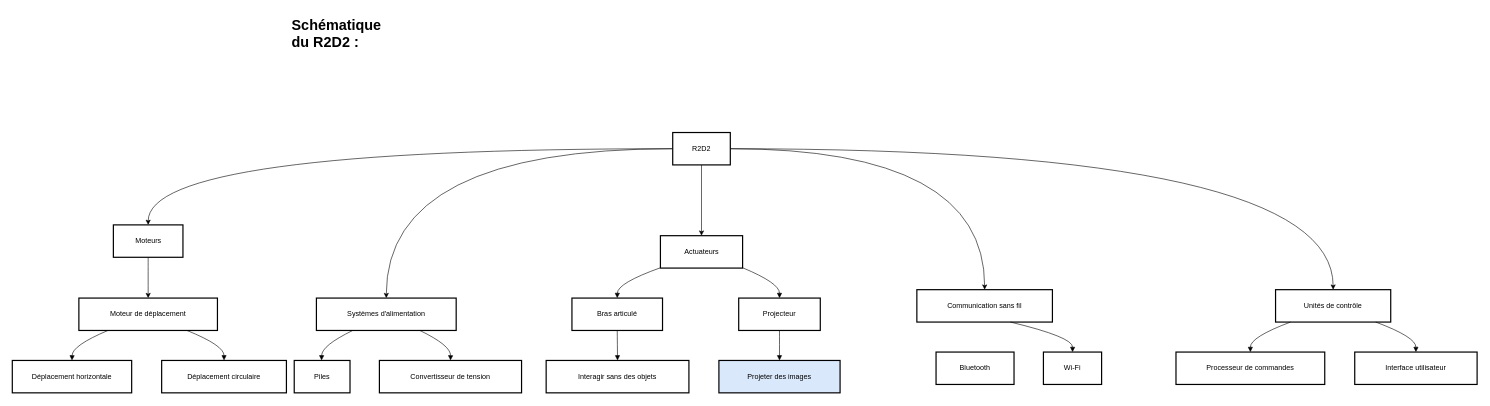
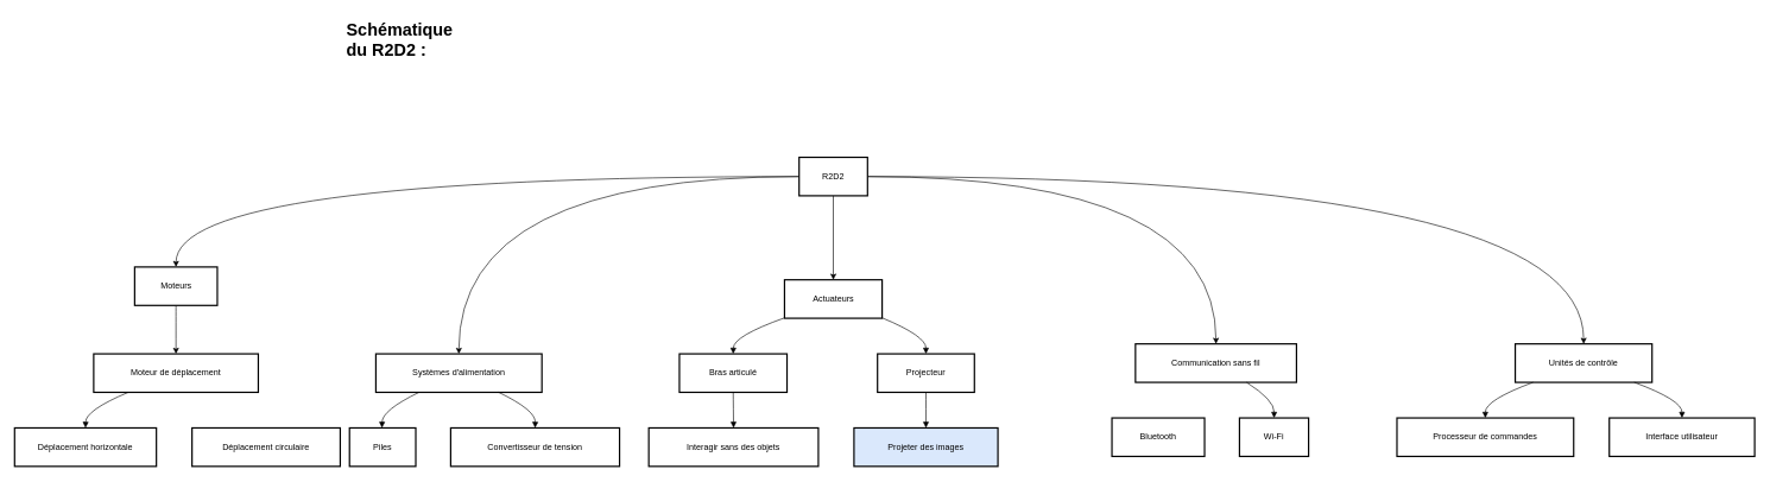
  <mxCell id="0" />
  <mxCell id="1" parent="0" />
  <mxCell id="2" style="edgeStyle=orthogonalEdgeStyle;rounded=0;orthogonalLoop=1;jettySize=auto;html=1;exitX=0.5;exitY=1;exitDx=0;exitDy=0;entryX=0.5;entryY=0;entryDx=0;entryDy=0;" edge="1" parent="1" source="7" target="12"><mxGeometry relative="1" as="geometry" /></mxCell>
  <mxCell id="3" style="edgeStyle=orthogonalEdgeStyle;rounded=0;orthogonalLoop=1;jettySize=auto;html=1;exitX=0;exitY=0.5;exitDx=0;exitDy=0;entryX=0.5;entryY=0;entryDx=0;entryDy=0;curved=1;" edge="1" parent="1" source="7" target="10"><mxGeometry relative="1" as="geometry" /></mxCell>
  <mxCell id="4" style="edgeStyle=orthogonalEdgeStyle;rounded=0;orthogonalLoop=1;jettySize=auto;html=1;exitX=0;exitY=0.5;exitDx=0;exitDy=0;entryX=0.5;entryY=0;entryDx=0;entryDy=0;curved=1;" edge="1" parent="1" source="7" target="11"><mxGeometry relative="1" as="geometry" /></mxCell>
  <mxCell id="5" style="edgeStyle=orthogonalEdgeStyle;rounded=0;orthogonalLoop=1;jettySize=auto;html=1;exitX=1;exitY=0.5;exitDx=0;exitDy=0;entryX=0.5;entryY=0;entryDx=0;entryDy=0;curved=1;" edge="1" parent="1" source="7" target="24"><mxGeometry relative="1" as="geometry" /></mxCell>
  <mxCell id="6" style="edgeStyle=orthogonalEdgeStyle;rounded=0;orthogonalLoop=1;jettySize=auto;html=1;exitX=1;exitY=0.5;exitDx=0;exitDy=0;entryX=0.5;entryY=0;entryDx=0;entryDy=0;curved=1;" edge="1" parent="1" source="7" target="8"><mxGeometry relative="1" as="geometry" /></mxCell>
  <mxCell id="7" value="R2D2" style="whiteSpace=wrap;strokeWidth=2;" parent="1" vertex="1"><mxGeometry x="1121" y="220" width="96" height="54" as="geometry" /></mxCell>
  <mxCell id="8" value="Unités de contrôle" style="whiteSpace=wrap;strokeWidth=2;" parent="1" vertex="1"><mxGeometry x="2126" y="482" width="192" height="54" as="geometry" /></mxCell>
  <mxCell id="9" style="edgeStyle=orthogonalEdgeStyle;rounded=0;orthogonalLoop=1;jettySize=auto;html=1;exitX=0.5;exitY=1;exitDx=0;exitDy=0;entryX=0.5;entryY=0;entryDx=0;entryDy=0;curved=1;" edge="1" parent="1" source="10" target="15"><mxGeometry relative="1" as="geometry" /></mxCell>
  <mxCell id="10" value="Moteurs" style="whiteSpace=wrap;strokeWidth=2;" parent="1" vertex="1"><mxGeometry x="188.5" y="374" width="116" height="54" as="geometry" /></mxCell>
  <mxCell id="11" value="Systèmes d'alimentation" style="whiteSpace=wrap;strokeWidth=2;" parent="1" vertex="1"><mxGeometry x="527" y="496" width="233" height="54" as="geometry" /></mxCell>
  <mxCell id="12" value="Actuateurs" style="whiteSpace=wrap;strokeWidth=2;" parent="1" vertex="1"><mxGeometry x="1100.5" y="392" width="137" height="54" as="geometry" /></mxCell>
  <mxCell id="13" value="Processeur de commandes" style="whiteSpace=wrap;strokeWidth=2;" parent="1" vertex="1"><mxGeometry x="1960" y="586" width="248" height="54" as="geometry" /></mxCell>
  <mxCell id="14" value="Interface utilisateur" style="whiteSpace=wrap;strokeWidth=2;" parent="1" vertex="1"><mxGeometry x="2258" y="586" width="204" height="54" as="geometry" /></mxCell>
  <mxCell id="15" value="Moteur de déplacement" style="whiteSpace=wrap;strokeWidth=2;" parent="1" vertex="1"><mxGeometry x="131" y="496" width="231" height="54" as="geometry" /></mxCell>
  <mxCell id="16" value="Piles" style="whiteSpace=wrap;strokeWidth=2;" parent="1" vertex="1"><mxGeometry x="490" y="600" width="93" height="54" as="geometry" /></mxCell>
  <mxCell id="17" value="Convertisseur de tension" style="whiteSpace=wrap;strokeWidth=2;" parent="1" vertex="1"><mxGeometry x="632" y="600" width="237" height="54" as="geometry" /></mxCell>
  <mxCell id="18" value="Bras articulé" style="whiteSpace=wrap;strokeWidth=2;" parent="1" vertex="1"><mxGeometry x="953" y="496" width="151" height="54" as="geometry" /></mxCell>
  <mxCell id="19" value="Projecteur" style="whiteSpace=wrap;strokeWidth=2;" parent="1" vertex="1"><mxGeometry x="1231" y="496" width="136" height="54" as="geometry" /></mxCell>
  <mxCell id="20" value="Déplacement horizontale" style="whiteSpace=wrap;strokeWidth=2;" parent="1" vertex="1"><mxGeometry x="20" y="600" width="199" height="54" as="geometry" /></mxCell>
  <mxCell id="21" value="Déplacement circulaire" style="whiteSpace=wrap;strokeWidth=2;" parent="1" vertex="1"><mxGeometry x="269" y="600" width="208" height="54" as="geometry" /></mxCell>
  <mxCell id="22" value="Interagir sans des objets" style="whiteSpace=wrap;strokeWidth=2;" parent="1" vertex="1"><mxGeometry x="910" y="600" width="238" height="54" as="geometry" /></mxCell>
  <mxCell id="23" value="Projeter des images" style="whiteSpace=wrap;strokeWidth=2;fillColor=#dae8fc;" parent="1" vertex="1"><mxGeometry x="1198" y="600" width="202" height="54" as="geometry" /></mxCell>
- <mxCell id="24" value="Communication sans fil" style="whiteSpace=wrap;strokeWidth=2;" parent="1" vertex="1"><mxGeometry x="1528" y="482" width="226" height="54" as="geometry" /></mxCell>
+ <mxCell id="24" value="Communication sans fil" style="whiteSpace=wrap;strokeWidth=2;" parent="1" vertex="1"><mxGeometry x="1593" y="482" width="226" height="54" as="geometry" /></mxCell>
  <mxCell id="25" value="Bluetooth" style="whiteSpace=wrap;strokeWidth=2;" parent="1" vertex="1"><mxGeometry x="1560" y="586" width="130" height="54" as="geometry" /></mxCell>
  <mxCell id="26" value="Wi-Fi" style="whiteSpace=wrap;strokeWidth=2;" parent="1" vertex="1"><mxGeometry x="1739" y="586" width="97" height="54" as="geometry" /></mxCell>
  <mxCell id="27" value="" style="curved=1;startArrow=none;endArrow=block;exitX=0.13;exitY=1;entryX=0.5;entryY=0;" parent="1" source="8" target="13" edge="1"><mxGeometry relative="1" as="geometry"><Array as="points"><mxPoint x="2084" y="561" /></Array></mxGeometry></mxCell>
  <mxCell id="28" value="" style="curved=1;startArrow=none;endArrow=block;exitX=0.87;exitY=1;entryX=0.5;entryY=0;" parent="1" source="8" target="14" edge="1"><mxGeometry relative="1" as="geometry"><Array as="points"><mxPoint x="2360" y="561" /></Array></mxGeometry></mxCell>
  <mxCell id="29" value="" style="curved=1;startArrow=none;endArrow=block;exitX=0.26;exitY=1;entryX=0.49;entryY=0;" parent="1" source="11" target="16" edge="1"><mxGeometry relative="1" as="geometry"><Array as="points"><mxPoint x="536" y="575" /></Array></mxGeometry></mxCell>
  <mxCell id="30" value="" style="curved=1;startArrow=none;endArrow=block;exitX=0.74;exitY=1;entryX=0.5;entryY=0;" parent="1" source="11" target="17" edge="1"><mxGeometry relative="1" as="geometry"><Array as="points"><mxPoint x="751" y="575" /></Array></mxGeometry></mxCell>
  <mxCell id="31" value="" style="curved=1;startArrow=none;endArrow=block;exitX=0;exitY=0.99;entryX=0.5;entryY=0;" parent="1" source="12" target="18" edge="1"><mxGeometry relative="1" as="geometry"><Array as="points"><mxPoint x="1029" y="471" /></Array></mxGeometry></mxCell>
  <mxCell id="32" value="" style="curved=1;startArrow=none;endArrow=block;exitX=1;exitY=0.99;entryX=0.5;entryY=0;" parent="1" source="12" target="19" edge="1"><mxGeometry relative="1" as="geometry"><Array as="points"><mxPoint x="1299" y="471" /></Array></mxGeometry></mxCell>
  <mxCell id="33" value="" style="curved=1;startArrow=none;endArrow=block;exitX=0.21;exitY=1;entryX=0.5;entryY=0;" parent="1" source="15" target="20" edge="1"><mxGeometry relative="1" as="geometry"><Array as="points"><mxPoint x="120" y="575" /></Array></mxGeometry></mxCell>
- <mxCell id="34" value="" style="curved=1;startArrow=none;endArrow=block;exitX=0.78;exitY=1;entryX=0.5;entryY=0;" parent="1" source="15" target="21" edge="1"><mxGeometry relative="1" as="geometry"><Array as="points"><mxPoint x="373" y="575" /></Array></mxGeometry></mxCell>
  <mxCell id="35" value="" style="curved=1;startArrow=none;endArrow=block;exitX=0.5;exitY=1;entryX=0.5;entryY=0;" parent="1" source="18" target="22" edge="1"><mxGeometry relative="1" as="geometry"><Array as="points" /></mxGeometry></mxCell>
  <mxCell id="36" value="" style="curved=1;startArrow=none;endArrow=block;exitX=0.5;exitY=1;entryX=0.5;entryY=0;" parent="1" source="19" target="23" edge="1"><mxGeometry relative="1" as="geometry"><Array as="points" /></mxGeometry></mxCell>
  <mxCell id="37" value="" style="curved=1;startArrow=none;endArrow=block;exitX=0.69;exitY=1;entryX=0.5;entryY=0;" parent="1" source="24" target="26" edge="1"><mxGeometry relative="1" as="geometry"><Array as="points"><mxPoint x="1788" y="561" /></Array></mxGeometry></mxCell>
  <mxCell id="38" value="&lt;h1 style=&quot;margin-top: 0px;&quot;&gt;Schématique du R2D2 :&lt;/h1&gt;" style="text;html=1;whiteSpace=wrap;overflow=hidden;rounded=0;" vertex="1" parent="1"><mxGeometry x="484" width="180" height="120" as="geometry" y="20" /></mxCell>
